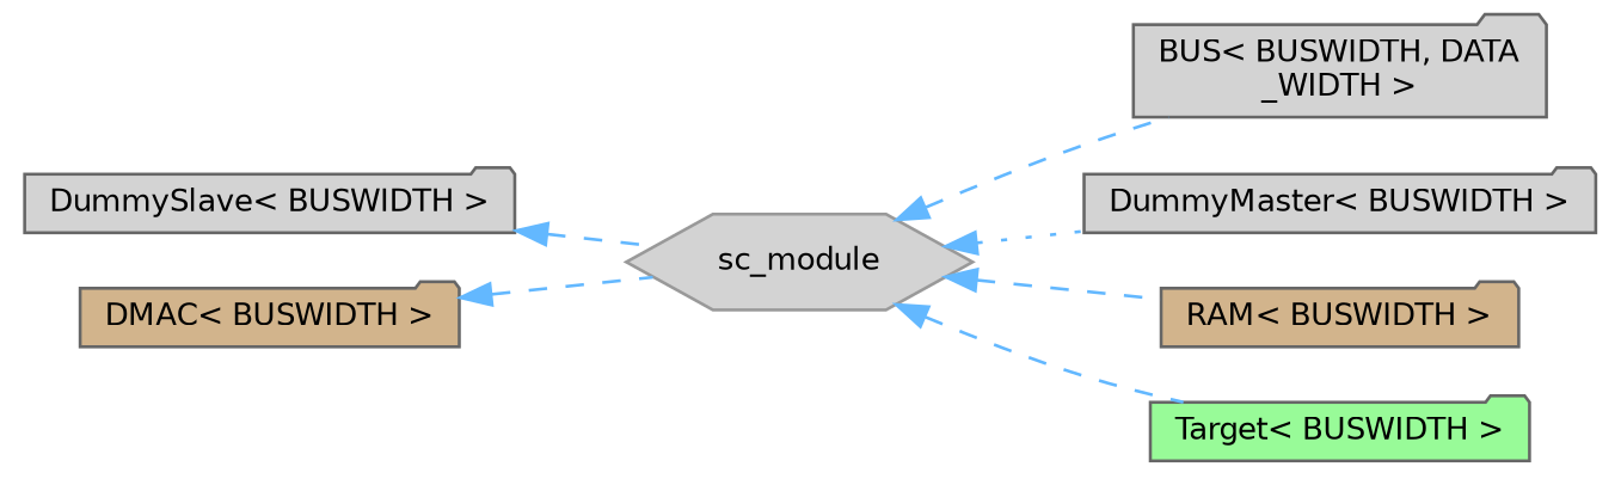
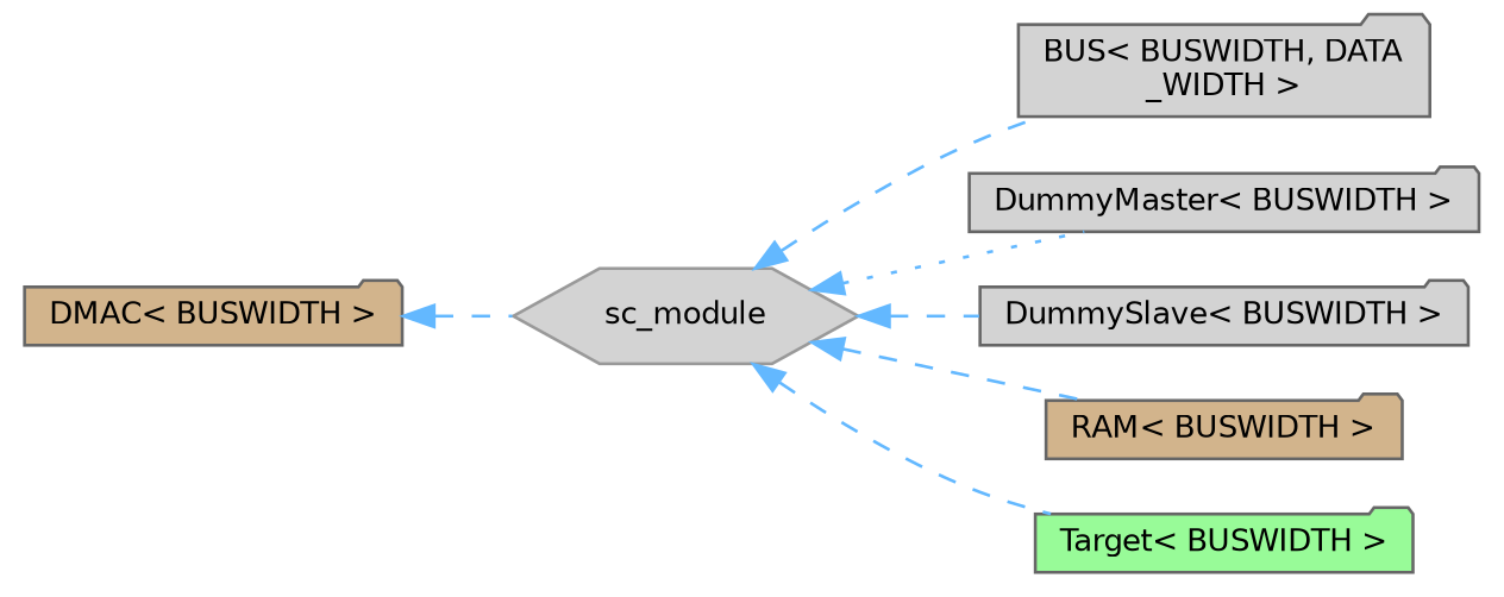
  digraph {
    rankdir=LR
    node [color=grey40 fillcolor=lightgrey fontname=Helvetica fontsize=10 shape=folder style=filled]
    edge [color=steelblue1 dir=back fontname=Helvetica fontsize=10 labelfontname=Helvetica labelfontsize=10 style=dashed]
    n1 [color=grey60 height=0.2 label=sc_module shape=hexagon width=0.4]
    n2 [height=0.2 label="BUS\< BUSWIDTH, DATA\l_WIDTH \>" width=0.4]
    n3 [height=0.2 label="DummyMaster\< BUSWIDTH \>" width=0.4]
    n4 [height=0.2 label="DummySlave\< BUSWIDTH \>" width=0.4]
    n5 [fillcolor=tan height=0.2 label="RAM\< BUSWIDTH \>" width=0.4]
    n6 [fillcolor=palegreen height=0.2 label="Target\< BUSWIDTH \>" width=0.4]
    n7 [fillcolor=tan height=0.2 label="DMAC\< BUSWIDTH \>" width=0.4]
    n1 -> n2
    n1 -> n3 [style=dotted]
-   n4 -> n1
+   n1 -> n4
    n1 -> n5
    n1 -> n6
    n7 -> n1
  }
